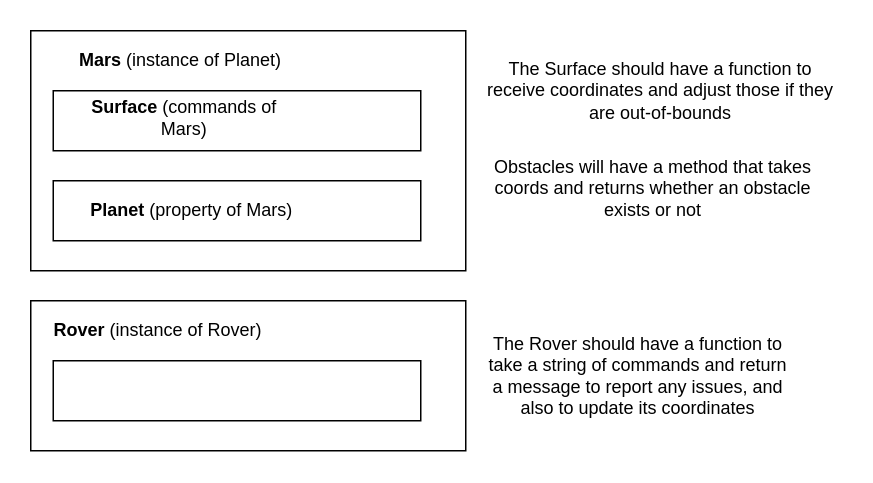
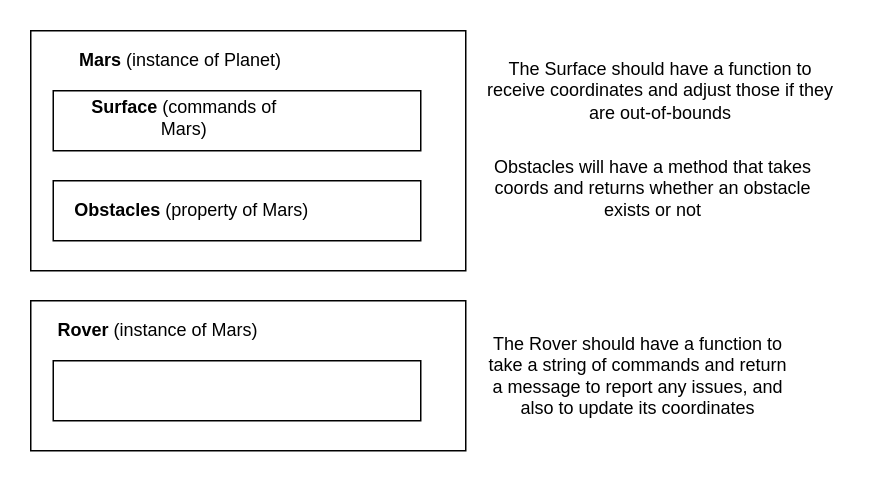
  <mxCell id="0" />
  <mxCell id="1" parent="0" />
  <mxCell id="2" value="" style="rounded=0;whiteSpace=wrap;html=1;" vertex="1" parent="1"><mxGeometry x="20" y="20" width="290" height="160" as="geometry" /></mxCell>
  <mxCell id="3" value="&lt;b&gt;Mars&lt;/b&gt; (instance of Planet) " style="text;html=1;strokeColor=none;fillColor=none;align=center;verticalAlign=middle;whiteSpace=wrap;rounded=0;" vertex="1" parent="1"><mxGeometry x="45" y="30" width="150" height="20" as="geometry" /></mxCell>
  <mxCell id="4" value="" style="rounded=0;whiteSpace=wrap;html=1;" vertex="1" parent="1"><mxGeometry x="20" y="200" width="290" height="100" as="geometry" /></mxCell>
  <mxCell id="5" value="" style="rounded=0;whiteSpace=wrap;html=1;" vertex="1" parent="1"><mxGeometry x="35" y="60" width="245" height="40" as="geometry" /></mxCell>
- <mxCell id="6" value="&lt;b&gt;Rover&lt;/b&gt; (instance of Rover)" style="text;html=1;strokeColor=none;fillColor=none;align=center;verticalAlign=middle;whiteSpace=wrap;rounded=0;" vertex="1" parent="1"><mxGeometry x="30" y="210" width="150" height="20" as="geometry" /></mxCell>
+ <mxCell id="6" value="&lt;b&gt;Rover&lt;/b&gt; (instance of Mars)" style="text;html=1;strokeColor=none;fillColor=none;align=center;verticalAlign=middle;whiteSpace=wrap;rounded=0;" vertex="1" parent="1"><mxGeometry x="30" y="210" width="150" height="20" as="geometry" /></mxCell>
  <mxCell id="7" value="&lt;b&gt;Surface&lt;/b&gt; (commands of Mars)" style="text;html=1;strokeColor=none;fillColor=none;align=center;verticalAlign=middle;whiteSpace=wrap;rounded=0;" vertex="1" parent="1"><mxGeometry x="45" y="67.5" width="155" height="20" as="geometry" /></mxCell>
  <mxCell id="8" value="" style="rounded=0;whiteSpace=wrap;html=1;" vertex="1" parent="1"><mxGeometry x="35" y="120" width="245" height="40" as="geometry" /></mxCell>
- <mxCell id="9" value="&lt;b&gt;Planet&lt;/b&gt; (property of Mars)" style="text;html=1;strokeColor=none;fillColor=none;align=center;verticalAlign=middle;whiteSpace=wrap;rounded=0;" vertex="1" parent="1"><mxGeometry x="45" y="130" width="165" height="20" as="geometry" /></mxCell>
+ <mxCell id="9" value="&lt;b&gt;Obstacles&lt;/b&gt; (property of Mars)" style="text;html=1;strokeColor=none;fillColor=none;align=center;verticalAlign=middle;whiteSpace=wrap;rounded=0;" vertex="1" parent="1"><mxGeometry x="45" y="130" width="165" height="20" as="geometry" /></mxCell>
  <mxCell id="10" value="" style="rounded=0;whiteSpace=wrap;html=1;" vertex="1" parent="1"><mxGeometry x="35" y="240" width="245" height="40" as="geometry" /></mxCell>
  <mxCell id="11" value="The Surface should have a function to receive coordinates and adjust those if they are out-of-bounds" style="text;html=1;strokeColor=none;fillColor=none;align=center;verticalAlign=middle;whiteSpace=wrap;rounded=0;" vertex="1" parent="1"><mxGeometry x="320" y="20" width="240" height="80" as="geometry" /></mxCell>
  <mxCell id="12" value="Obstacles will have a method that takes coords and returns whether an obstacle exists or not" style="text;html=1;strokeColor=none;fillColor=none;align=center;verticalAlign=middle;whiteSpace=wrap;rounded=0;" vertex="1" parent="1"><mxGeometry x="320" y="100" width="230" height="50" as="geometry" /></mxCell>
  <mxCell id="13" value="The Rover should have a function to take a string of commands and return a message to report any issues, and also to update its coordinates" style="text;html=1;strokeColor=none;fillColor=none;align=center;verticalAlign=middle;whiteSpace=wrap;rounded=0;" vertex="1" parent="1"><mxGeometry x="320" y="200" width="210" height="100" as="geometry" /></mxCell>
